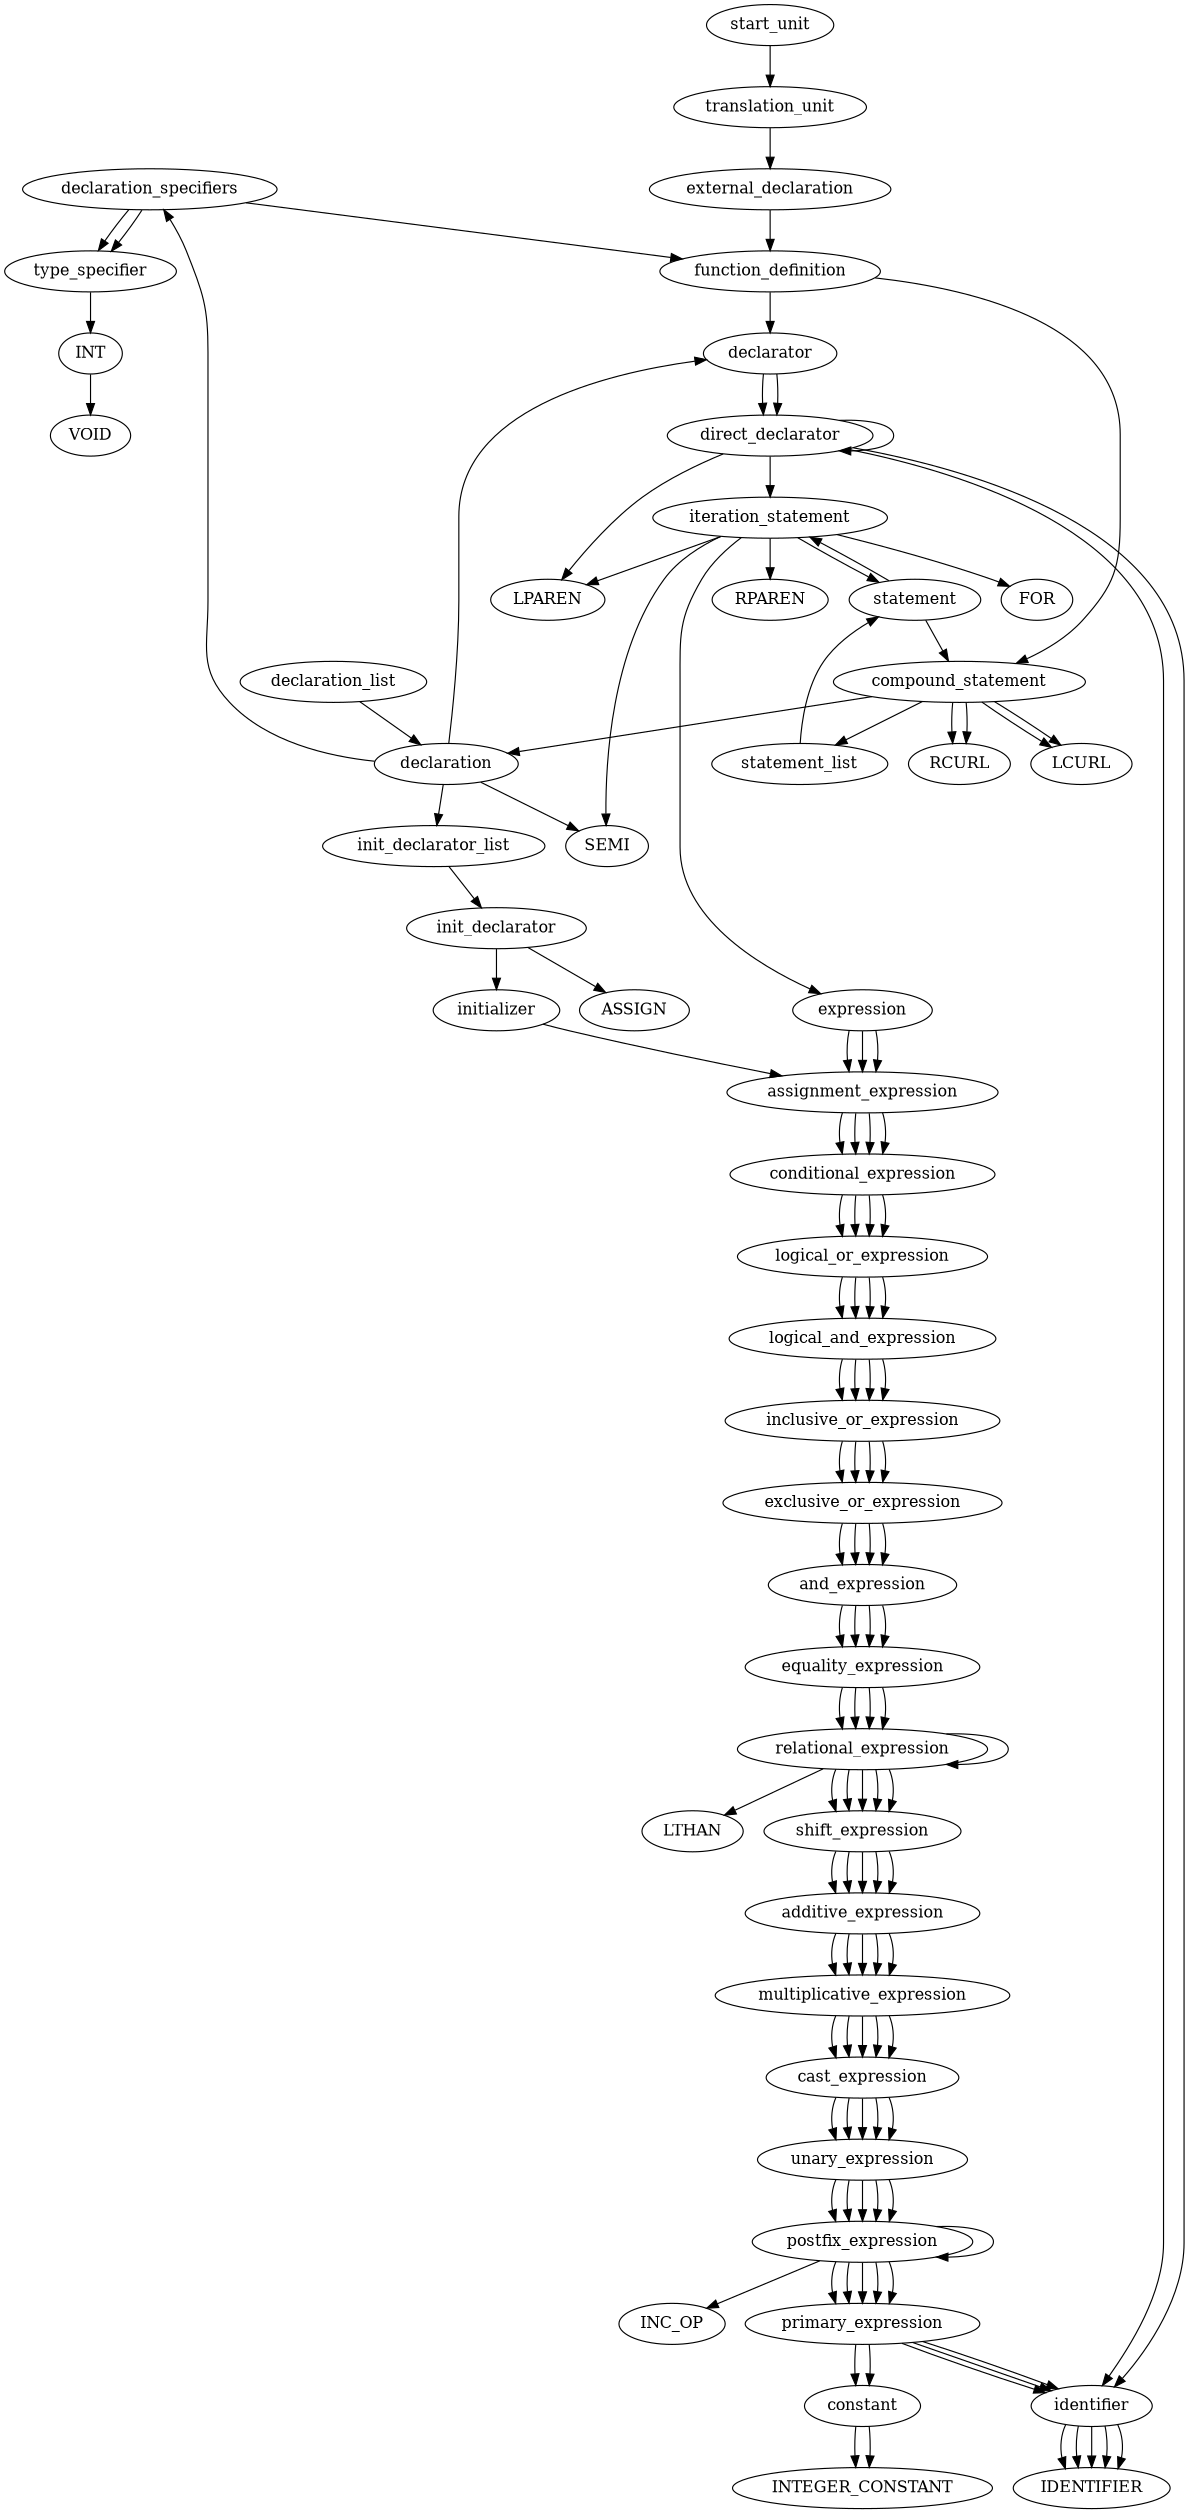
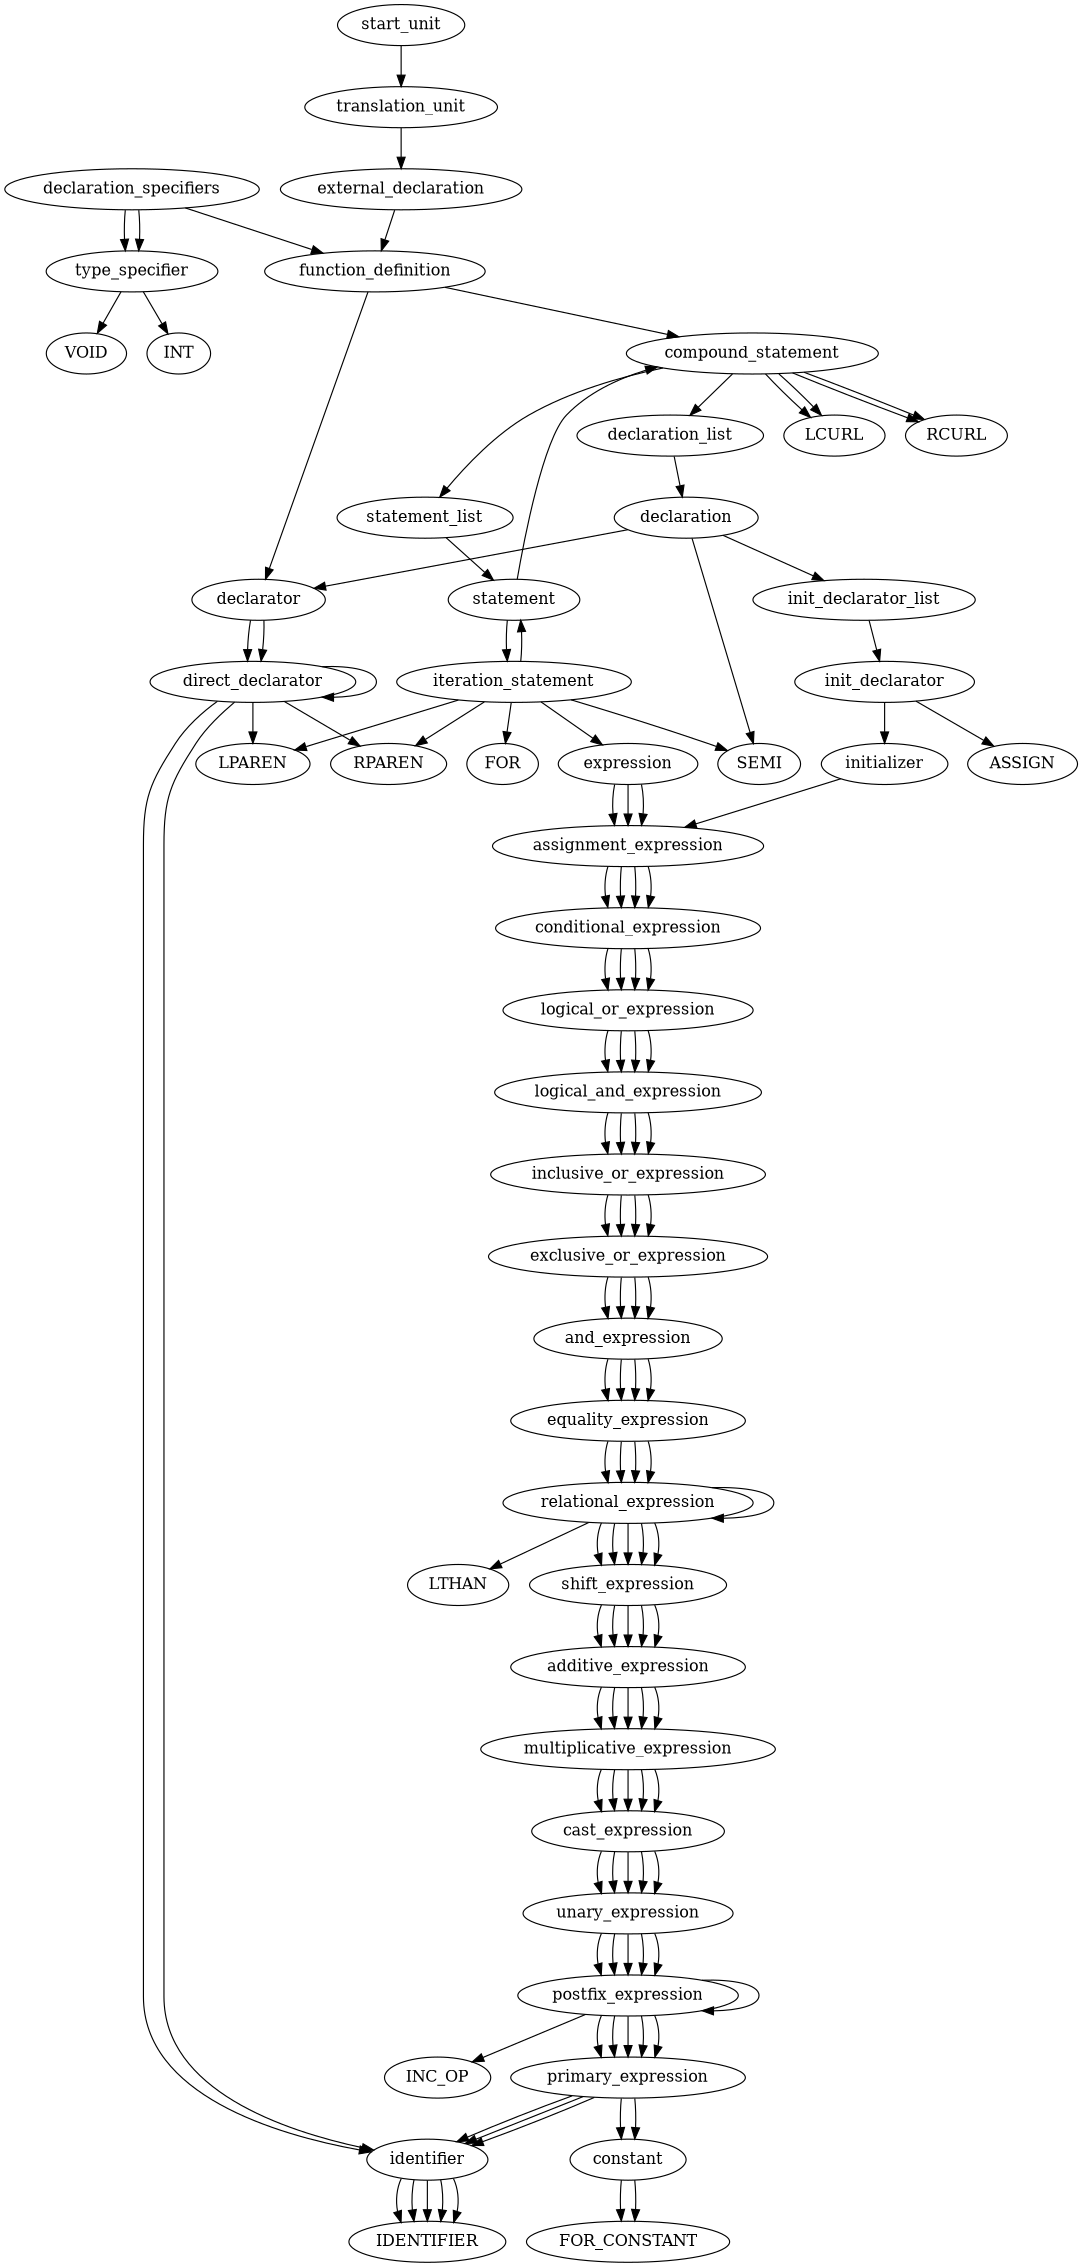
  digraph {
    type_specifier
    VOID
    INT
    declaration_specifiers
    function_definition
    identifier
    IDENTIFIER
    direct_declarator
    LPAREN
    RPAREN
    declarator
    constant
-   INTEGER_CONSTANT
+   INTEGER_CONSTANT [label=FOR_CONSTANT]
    primary_expression
    postfix_expression
    INC_OP
    unary_expression
    cast_expression
    multiplicative_expression
    additive_expression
    shift_expression
    relational_expression
    LTHAN
    equality_expression
    and_expression
    exclusive_or_expression
    inclusive_or_expression
    logical_and_expression
    logical_or_expression
    conditional_expression
    assignment_expression
    initializer
    init_declarator
    ASSIGN
    init_declarator_list
    declaration
    SEMI
    declaration_list
    expression
    compound_statement
    LCURL
    RCURL
    statement_list
    statement
    iteration_statement
    FOR
    external_declaration
    translation_unit
    start_unit
-   INT -> VOID
+   type_specifier -> VOID
    type_specifier -> INT
    declaration_specifiers -> type_specifier
    declaration_specifiers -> type_specifier
    declaration_specifiers -> function_definition
    function_definition -> declarator
    function_definition -> compound_statement
    identifier -> IDENTIFIER
    identifier -> IDENTIFIER
    identifier -> IDENTIFIER
    identifier -> IDENTIFIER
    identifier -> IDENTIFIER
    direct_declarator -> identifier
    direct_declarator -> identifier
    direct_declarator -> direct_declarator
    direct_declarator -> LPAREN
-   direct_declarator -> iteration_statement
+   direct_declarator -> RPAREN
    declarator -> direct_declarator
    declarator -> direct_declarator
    constant -> INTEGER_CONSTANT
    constant -> INTEGER_CONSTANT
    primary_expression -> identifier
    primary_expression -> identifier
    primary_expression -> identifier
    primary_expression -> constant
    primary_expression -> constant
    postfix_expression -> primary_expression
    postfix_expression -> primary_expression
    postfix_expression -> primary_expression
    postfix_expression -> primary_expression
    postfix_expression -> primary_expression
    postfix_expression -> postfix_expression
    postfix_expression -> INC_OP
    unary_expression -> postfix_expression
    unary_expression -> postfix_expression
    unary_expression -> postfix_expression
    unary_expression -> postfix_expression
    unary_expression -> postfix_expression
    cast_expression -> unary_expression
    cast_expression -> unary_expression
    cast_expression -> unary_expression
    cast_expression -> unary_expression
    cast_expression -> unary_expression
    multiplicative_expression -> cast_expression
    multiplicative_expression -> cast_expression
    multiplicative_expression -> cast_expression
    multiplicative_expression -> cast_expression
    multiplicative_expression -> cast_expression
    additive_expression -> multiplicative_expression
    additive_expression -> multiplicative_expression
    additive_expression -> multiplicative_expression
    additive_expression -> multiplicative_expression
    additive_expression -> multiplicative_expression
    shift_expression -> additive_expression
    shift_expression -> additive_expression
    shift_expression -> additive_expression
    shift_expression -> additive_expression
    shift_expression -> additive_expression
    relational_expression -> shift_expression
    relational_expression -> shift_expression
    relational_expression -> shift_expression
    relational_expression -> shift_expression
    relational_expression -> shift_expression
    relational_expression -> relational_expression
    relational_expression -> LTHAN
    equality_expression -> relational_expression
    equality_expression -> relational_expression
    equality_expression -> relational_expression
    equality_expression -> relational_expression
    and_expression -> equality_expression
    and_expression -> equality_expression
    and_expression -> equality_expression
    and_expression -> equality_expression
    exclusive_or_expression -> and_expression
    exclusive_or_expression -> and_expression
    exclusive_or_expression -> and_expression
    exclusive_or_expression -> and_expression
    inclusive_or_expression -> exclusive_or_expression
    inclusive_or_expression -> exclusive_or_expression
    inclusive_or_expression -> exclusive_or_expression
    inclusive_or_expression -> exclusive_or_expression
    logical_and_expression -> inclusive_or_expression
    logical_and_expression -> inclusive_or_expression
    logical_and_expression -> inclusive_or_expression
    logical_and_expression -> inclusive_or_expression
    logical_or_expression -> logical_and_expression
    logical_or_expression -> logical_and_expression
    logical_or_expression -> logical_and_expression
    logical_or_expression -> logical_and_expression
    conditional_expression -> logical_or_expression
    conditional_expression -> logical_or_expression
    conditional_expression -> logical_or_expression
    conditional_expression -> logical_or_expression
    assignment_expression -> conditional_expression
    assignment_expression -> conditional_expression
    assignment_expression -> conditional_expression
    assignment_expression -> conditional_expression
    initializer -> assignment_expression
    init_declarator -> initializer
    init_declarator -> ASSIGN
    init_declarator_list -> init_declarator
-   declaration -> declaration_specifiers
    declaration -> declarator
    declaration -> init_declarator_list
    declaration -> SEMI
    declaration_list -> declaration
    expression -> assignment_expression
    expression -> assignment_expression
    expression -> assignment_expression
-   compound_statement -> declaration
+   compound_statement -> declaration_list
    compound_statement -> LCURL
    compound_statement -> LCURL
    compound_statement -> RCURL
    compound_statement -> RCURL
    compound_statement -> statement_list
    statement_list -> statement
    statement -> compound_statement
    statement -> iteration_statement
    iteration_statement -> LPAREN
    iteration_statement -> RPAREN
    iteration_statement -> SEMI
    iteration_statement -> expression
    iteration_statement -> statement
    iteration_statement -> FOR
    external_declaration -> function_definition
    translation_unit -> external_declaration
    start_unit -> translation_unit
  }
